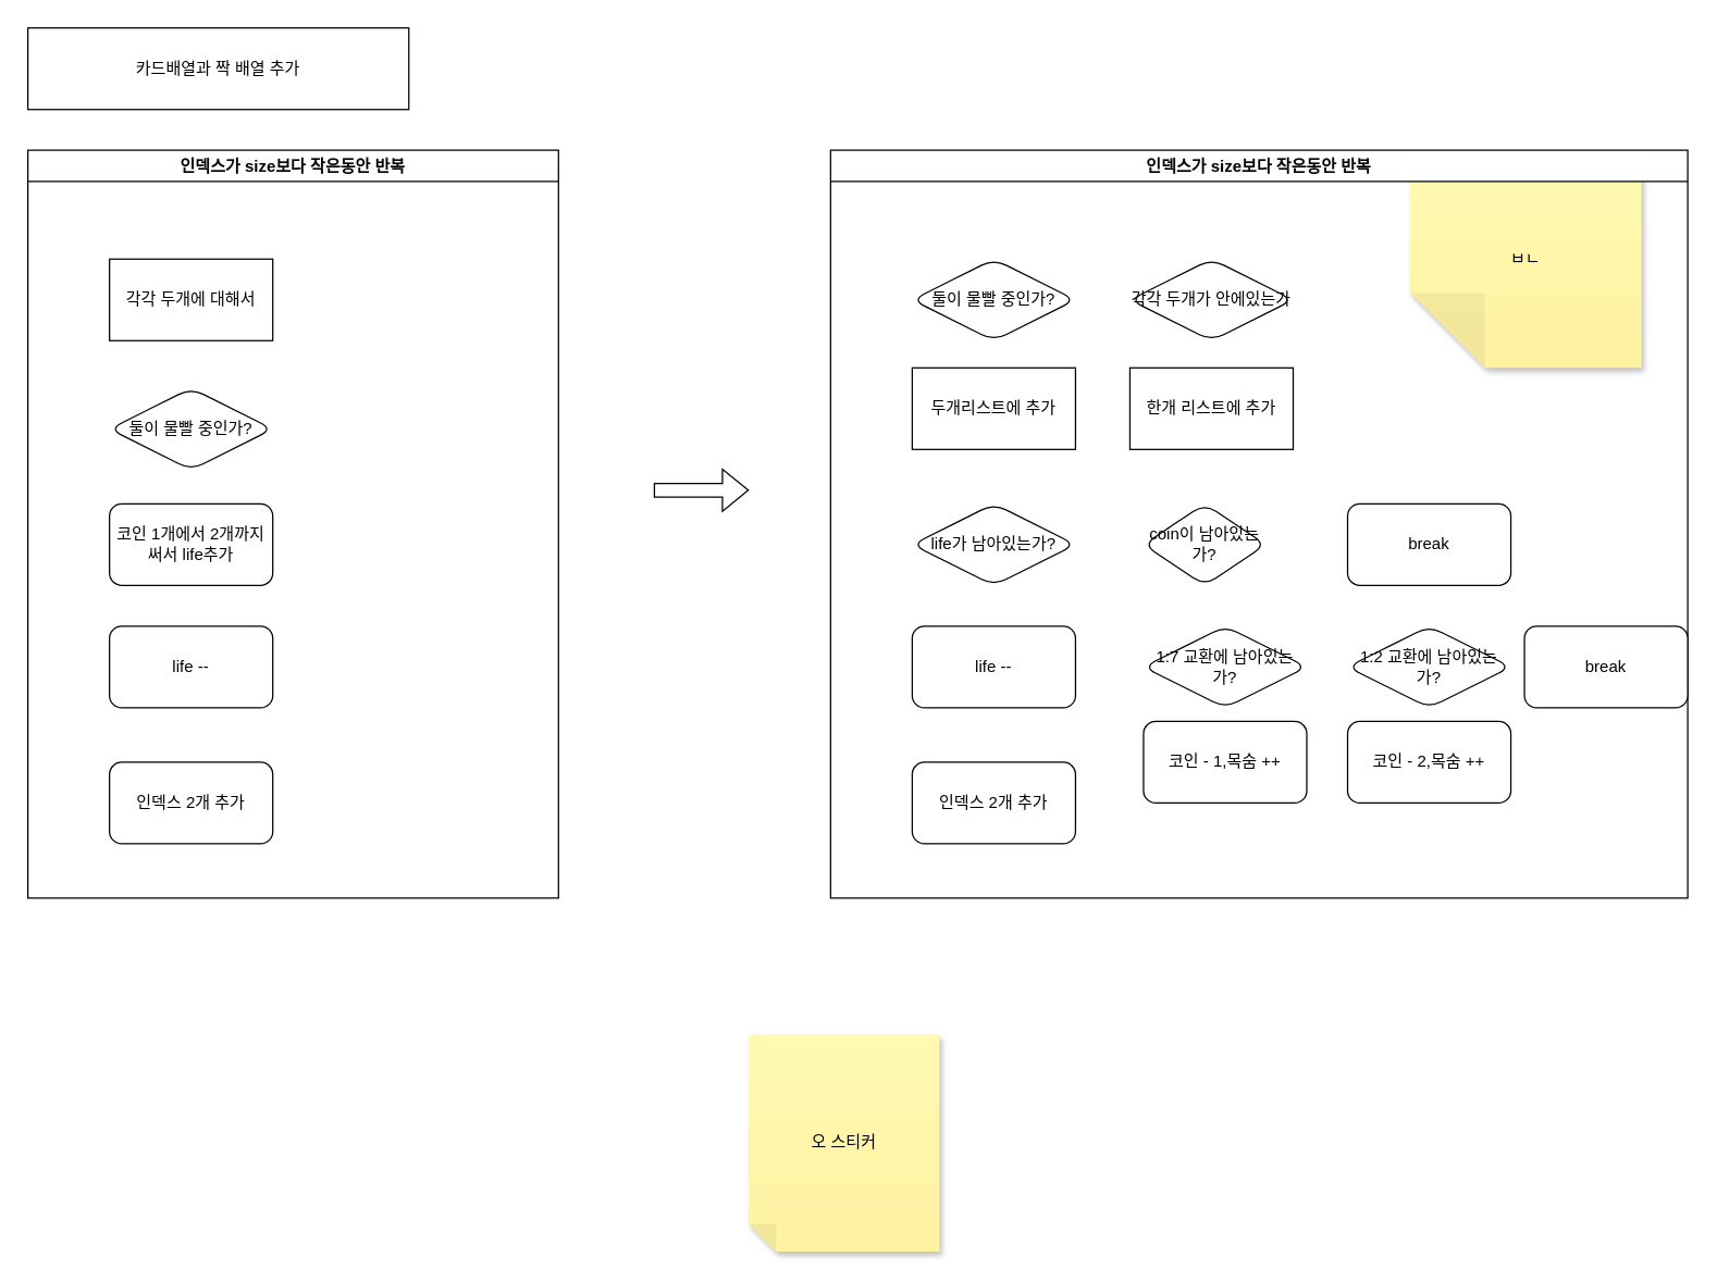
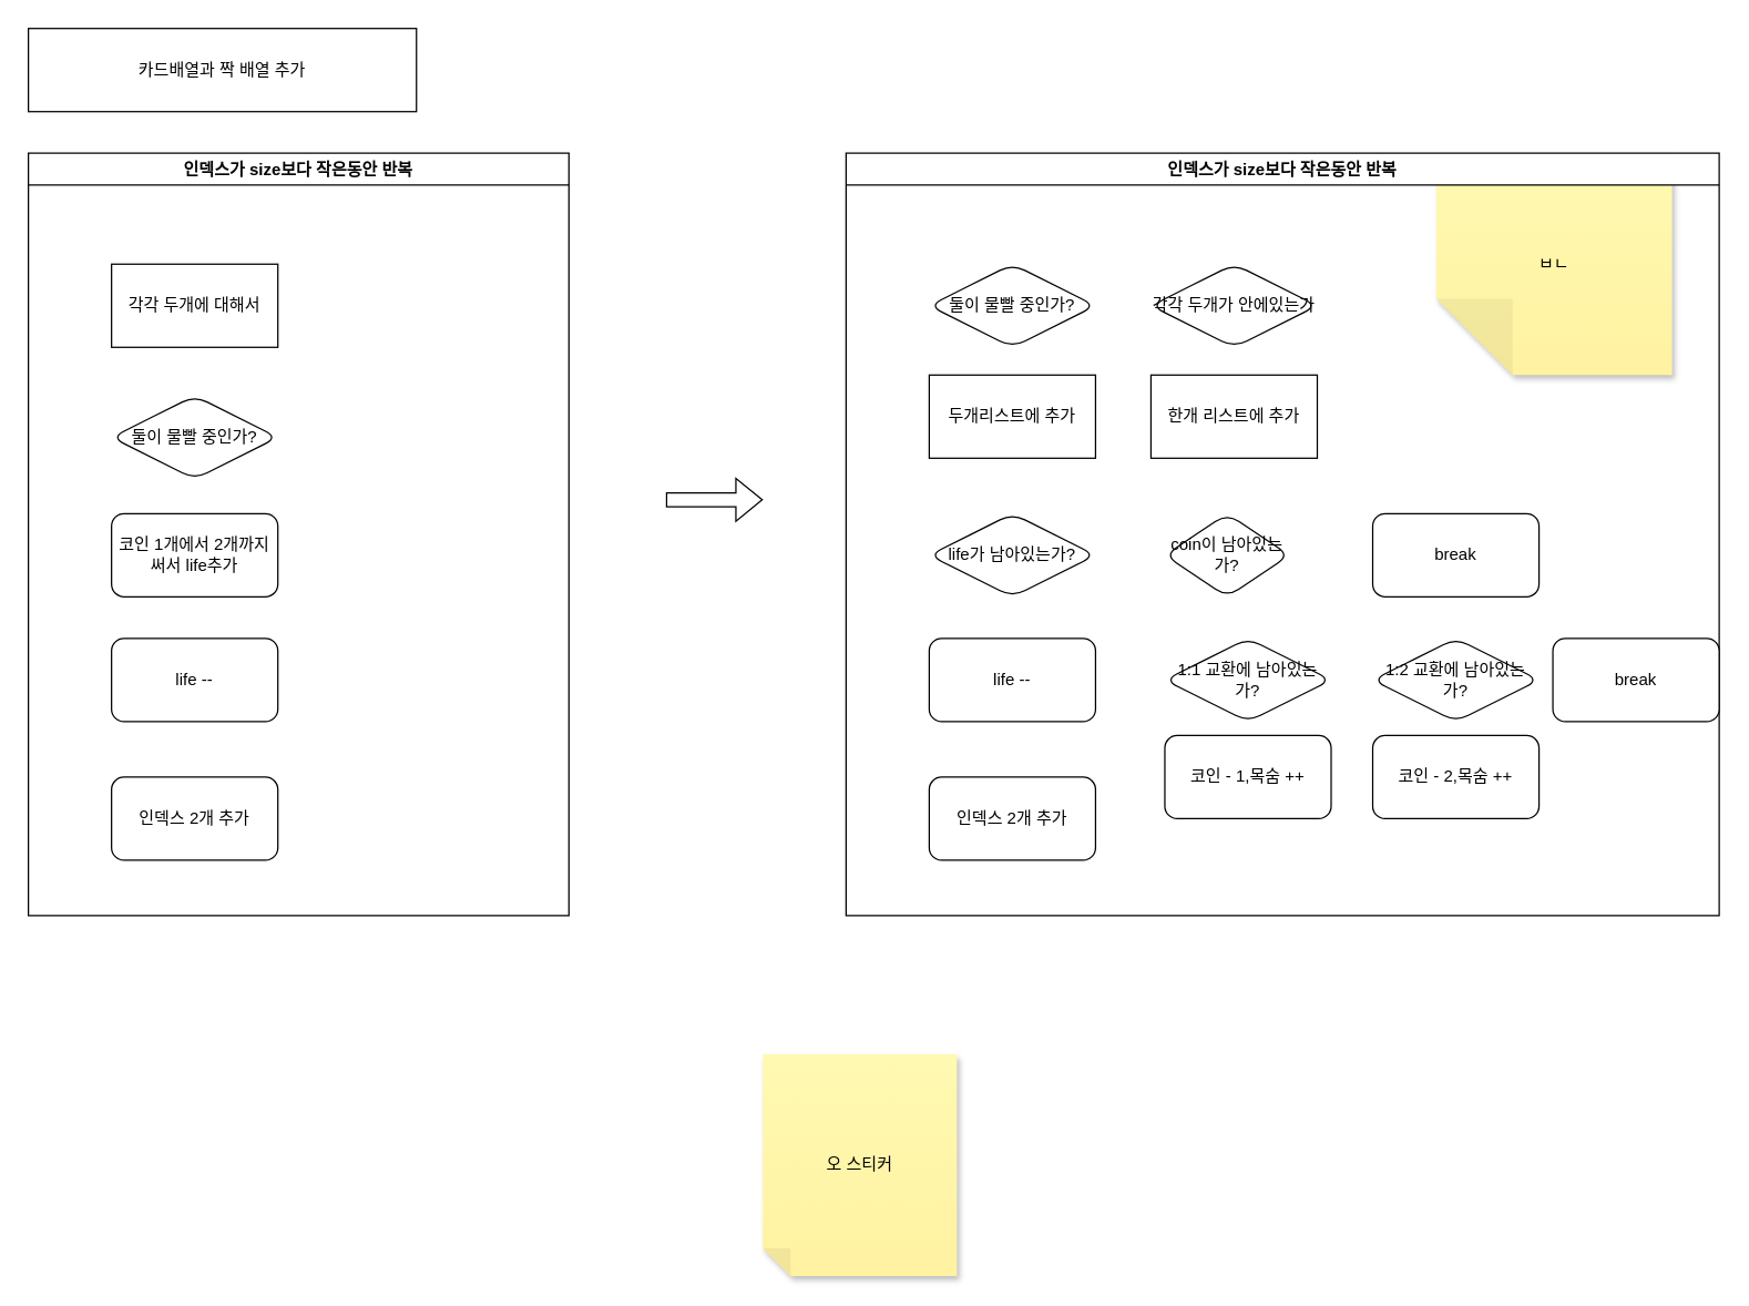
  <mxCell id="0" />
  <mxCell id="1" parent="0" />
  <mxCell id="2" value="카드배열과 짝 배열 추가" style="rounded=0;whiteSpace=wrap;html=1;" vertex="1" parent="1"><mxGeometry x="20" y="20" width="280" height="60" as="geometry" /></mxCell>
  <mxCell id="3" value="ㅂㄴ" style="shape=note;whiteSpace=wrap;html=1;backgroundOutline=1;fontColor=#000000;darkOpacity=0.05;fillColor=#FFF9B2;strokeColor=none;fillStyle=solid;direction=west;gradientDirection=north;gradientColor=#FFF2A1;shadow=1;size=55;pointerEvents=1;" vertex="1" parent="1"><mxGeometry x="1036" y="110" width="170" height="160" as="geometry" /></mxCell>
  <mxCell id="4" value="인덱스가 size보다 작은동안 반복" style="rounded=0;whiteSpace=wrap;html=1;shape=swimlane;fontStyle=1;startSize=23;" vertex="1" parent="1"><mxGeometry x="20" y="110" width="390" height="550" as="geometry" /></mxCell>
  <mxCell id="5" value="각각 두개에 대해서" style="rounded=0;whiteSpace=wrap;html=1;" vertex="1" parent="4"><mxGeometry x="60" y="80" width="120" height="60" as="geometry" /></mxCell>
  <mxCell id="6" value="둘이 물빨 중인가?" style="rounded=1;whiteSpace=wrap;html=1;shape=rhombus;perimeter=rhombusPerimeter;" vertex="1" parent="4"><mxGeometry x="60" y="175" width="120" height="60" as="geometry" /></mxCell>
  <mxCell id="7" value="코인 1개에서 2개까지써서 life추가" style="rounded=1;whiteSpace=wrap;html=1;strokeColor=default;align=center;verticalAlign=middle;fontFamily=Helvetica;fontSize=12;fontColor=default;fillColor=default;" vertex="1" parent="4"><mxGeometry x="60" y="260" width="120" height="60" as="geometry" /></mxCell>
  <mxCell id="8" value="life --" style="rounded=1;whiteSpace=wrap;html=1;strokeColor=default;align=center;verticalAlign=middle;fontFamily=Helvetica;fontSize=12;fontColor=default;fillColor=default;" vertex="1" parent="4"><mxGeometry x="60" y="350" width="120" height="60" as="geometry" /></mxCell>
  <mxCell id="9" value="인덱스 2개 추가" style="rounded=1;whiteSpace=wrap;html=1;strokeColor=default;align=center;verticalAlign=middle;fontFamily=Helvetica;fontSize=12;fontColor=default;fillColor=default;" vertex="1" parent="4"><mxGeometry x="60" y="450" width="120" height="60" as="geometry" /></mxCell>
  <mxCell id="10" value="" style="shape=flexArrow;endArrow=classic;html=1;rounded=0;fontFamily=Helvetica;fontSize=12;fontColor=default;" edge="1" parent="1"><mxGeometry width="50" height="50" relative="1" as="geometry"><mxPoint x="480" y="360" as="sourcePoint" /><mxPoint x="550" y="360" as="targetPoint" /></mxGeometry></mxCell>
  <mxCell id="11" value="인덱스가 size보다 작은동안 반복" style="rounded=0;whiteSpace=wrap;html=1;shape=swimlane;fontStyle=1;startSize=23;" vertex="1" parent="1"><mxGeometry x="610" y="110" width="630" height="550" as="geometry" /></mxCell>
  <mxCell id="12" value="둘이 물빨 중인가?" style="rounded=1;whiteSpace=wrap;html=1;shape=rhombus;perimeter=rhombusPerimeter;" vertex="1" parent="11"><mxGeometry x="60" y="80" width="120" height="60" as="geometry" /></mxCell>
  <mxCell id="13" value="life가 남아있는가?" style="rounded=1;whiteSpace=wrap;html=1;strokeColor=default;align=center;verticalAlign=middle;fontFamily=Helvetica;fontSize=12;fontColor=default;fillColor=default;shape=rhombus;perimeter=rhombusPerimeter;" vertex="1" parent="11"><mxGeometry x="60" y="260" width="120" height="60" as="geometry" /></mxCell>
  <mxCell id="14" value="life --" style="rounded=1;whiteSpace=wrap;html=1;strokeColor=default;align=center;verticalAlign=middle;fontFamily=Helvetica;fontSize=12;fontColor=default;fillColor=default;" vertex="1" parent="11"><mxGeometry x="60" y="350" width="120" height="60" as="geometry" /></mxCell>
  <mxCell id="15" value="인덱스 2개 추가" style="rounded=1;whiteSpace=wrap;html=1;strokeColor=default;align=center;verticalAlign=middle;fontFamily=Helvetica;fontSize=12;fontColor=default;fillColor=default;" vertex="1" parent="11"><mxGeometry x="60" y="450" width="120" height="60" as="geometry" /></mxCell>
  <mxCell id="16" value="두개리스트에 추가" style="rounded=0;whiteSpace=wrap;html=1;strokeColor=default;align=center;verticalAlign=middle;fontFamily=Helvetica;fontSize=12;fontColor=default;fillColor=default;" vertex="1" parent="11"><mxGeometry x="60" y="160" width="120" height="60" as="geometry" /></mxCell>
  <mxCell id="17" value="각각 두개가 안에있는가" style="rounded=1;whiteSpace=wrap;html=1;shape=rhombus;perimeter=rhombusPerimeter;" vertex="1" parent="11"><mxGeometry x="220" y="80" width="120" height="60" as="geometry" /></mxCell>
  <mxCell id="18" value="한개 리스트에 추가" style="rounded=0;whiteSpace=wrap;html=1;strokeColor=default;align=center;verticalAlign=middle;fontFamily=Helvetica;fontSize=12;fontColor=default;fillColor=default;" vertex="1" parent="11"><mxGeometry x="220" y="160" width="120" height="60" as="geometry" /></mxCell>
  <mxCell id="19" value="coin이 남아있는가?" style="rhombus;whiteSpace=wrap;html=1;rounded=1;strokeColor=default;align=center;verticalAlign=middle;fontFamily=Helvetica;fontSize=12;fontColor=default;fillColor=default;" vertex="1" parent="11"><mxGeometry x="230" y="260" width="90" height="60" as="geometry" /></mxCell>
  <mxCell id="20" value="break" style="rounded=1;whiteSpace=wrap;html=1;strokeColor=default;align=center;verticalAlign=middle;fontFamily=Helvetica;fontSize=12;fontColor=default;fillColor=default;" vertex="1" parent="11"><mxGeometry x="380" y="260" width="120" height="60" as="geometry" /></mxCell>
- <mxCell id="21" value="1:7 교환에 남아있는가?" style="rounded=1;whiteSpace=wrap;html=1;strokeColor=default;align=center;verticalAlign=middle;fontFamily=Helvetica;fontSize=12;fontColor=default;fillColor=default;shape=rhombus;perimeter=rhombusPerimeter;" vertex="1" parent="11"><mxGeometry x="230" y="350" width="120" height="60" as="geometry" /></mxCell>
+ <mxCell id="21" value="1:1 교환에 남아있는가?" style="rounded=1;whiteSpace=wrap;html=1;strokeColor=default;align=center;verticalAlign=middle;fontFamily=Helvetica;fontSize=12;fontColor=default;fillColor=default;shape=rhombus;perimeter=rhombusPerimeter;" vertex="1" parent="11"><mxGeometry x="230" y="350" width="120" height="60" as="geometry" /></mxCell>
  <mxCell id="22" value="코인 - 1,목숨 ++" style="rounded=1;whiteSpace=wrap;html=1;strokeColor=default;align=center;verticalAlign=middle;fontFamily=Helvetica;fontSize=12;fontColor=default;fillColor=default;" vertex="1" parent="11"><mxGeometry x="230" y="420" width="120" height="60" as="geometry" /></mxCell>
  <mxCell id="23" value="1:2 교환에 남아있는가?" style="rounded=1;whiteSpace=wrap;html=1;strokeColor=default;align=center;verticalAlign=middle;fontFamily=Helvetica;fontSize=12;fontColor=default;fillColor=default;shape=rhombus;perimeter=rhombusPerimeter;" vertex="1" parent="11"><mxGeometry x="380" y="350" width="120" height="60" as="geometry" /></mxCell>
  <mxCell id="24" value="코인 - 2,목숨 ++" style="rounded=1;whiteSpace=wrap;html=1;strokeColor=default;align=center;verticalAlign=middle;fontFamily=Helvetica;fontSize=12;fontColor=default;fillColor=default;" vertex="1" parent="11"><mxGeometry x="380" y="420" width="120" height="60" as="geometry" /></mxCell>
  <mxCell id="25" value="break" style="rounded=1;whiteSpace=wrap;html=1;strokeColor=default;align=center;verticalAlign=middle;fontFamily=Helvetica;fontSize=12;fontColor=default;fillColor=default;" vertex="1" parent="11"><mxGeometry x="510" y="350" width="120" height="60" as="geometry" /></mxCell>
  <mxCell id="26" value="오 스티커" style="shape=note;whiteSpace=wrap;html=1;backgroundOutline=1;fontColor=#000000;darkOpacity=0.05;fillColor=#FFF9B2;strokeColor=none;fillStyle=solid;direction=west;gradientDirection=north;gradientColor=#FFF2A1;shadow=1;size=20;pointerEvents=1;rounded=1;align=center;verticalAlign=middle;fontFamily=Helvetica;fontSize=12;" vertex="1" parent="1"><mxGeometry x="550" y="760" width="140" height="160" as="geometry" /></mxCell>
